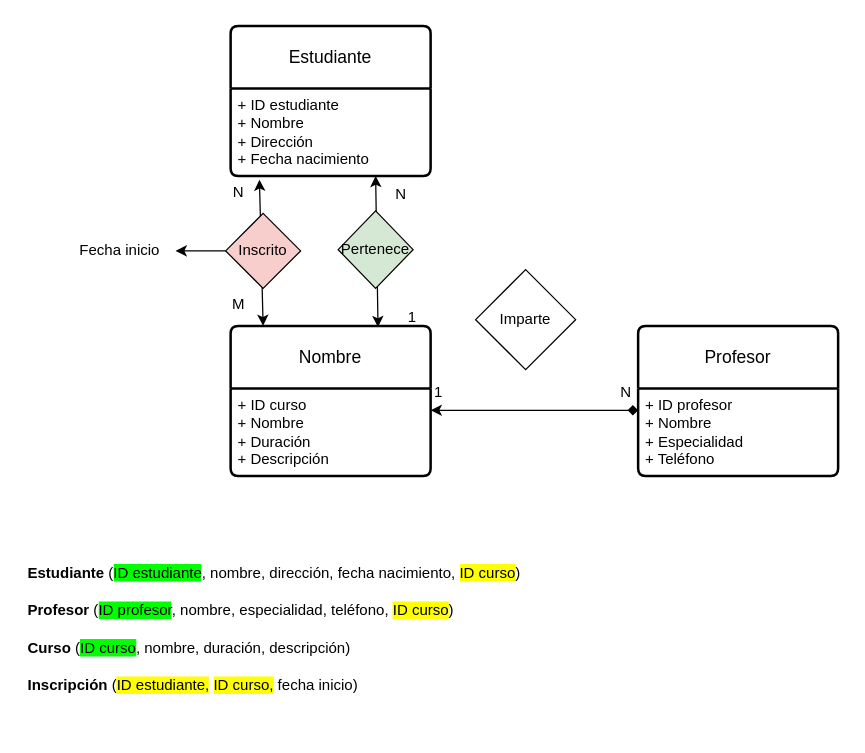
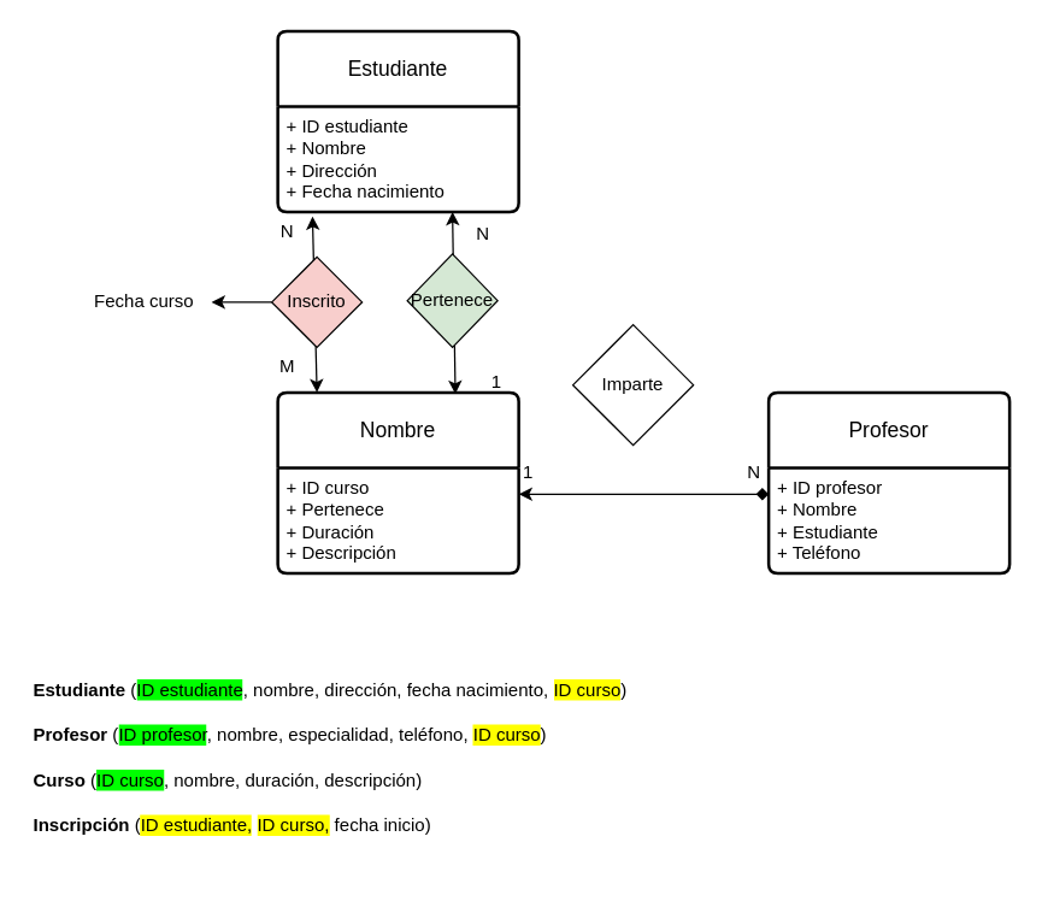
  <mxCell id="0" />
  <mxCell id="1" parent="0" />
  <mxCell id="2" value="Estudiante" style="swimlane;childLayout=stackLayout;horizontal=1;startSize=50;horizontalStack=0;rounded=1;fontSize=14;fontStyle=0;strokeWidth=2;resizeParent=0;resizeLast=1;shadow=0;dashed=0;align=center;arcSize=4;whiteSpace=wrap;html=1;" vertex="1" parent="1"><mxGeometry x="184" y="20" width="160" height="120" as="geometry" /></mxCell>
  <mxCell id="3" value="+ ID estudiante&lt;br&gt;+ Nombre&lt;br&gt;+ Dirección&lt;div&gt;+ Fecha nacimiento&lt;/div&gt;" style="align=left;strokeColor=none;fillColor=none;spacingLeft=4;fontSize=12;verticalAlign=top;resizable=0;rotatable=0;part=1;html=1;" vertex="1" parent="2"><mxGeometry y="50" width="160" height="70" as="geometry" /></mxCell>
  <mxCell id="4" value="Profesor" style="swimlane;childLayout=stackLayout;horizontal=1;startSize=50;horizontalStack=0;rounded=1;fontSize=14;fontStyle=0;strokeWidth=2;resizeParent=0;resizeLast=1;shadow=0;dashed=0;align=center;arcSize=4;whiteSpace=wrap;html=1;" vertex="1" parent="1"><mxGeometry x="510" y="260" width="160" height="120" as="geometry" /></mxCell>
- <mxCell id="5" value="+ ID profesor&lt;br&gt;+ Nombre&lt;br&gt;+ Especialidad&lt;div&gt;+ Teléfono&lt;/div&gt;" style="align=left;strokeColor=none;fillColor=none;spacingLeft=4;fontSize=12;verticalAlign=top;resizable=0;rotatable=0;part=1;html=1;" vertex="1" parent="4"><mxGeometry y="50" width="160" height="70" as="geometry" /></mxCell>
+ <mxCell id="5" value="+ ID profesor&lt;br&gt;+ Nombre&lt;br&gt;+ Estudiante&lt;div&gt;+ Teléfono&lt;/div&gt;" style="align=left;strokeColor=none;fillColor=none;spacingLeft=4;fontSize=12;verticalAlign=top;resizable=0;rotatable=0;part=1;html=1;" vertex="1" parent="4"><mxGeometry y="50" width="160" height="70" as="geometry" /></mxCell>
  <mxCell id="6" value="Nombre" style="swimlane;childLayout=stackLayout;horizontal=1;startSize=50;horizontalStack=0;rounded=1;fontSize=14;fontStyle=0;strokeWidth=2;resizeParent=0;resizeLast=1;shadow=0;dashed=0;align=center;arcSize=4;whiteSpace=wrap;html=1;" vertex="1" parent="1"><mxGeometry x="184" y="260" width="160" height="120" as="geometry"><mxRectangle x="254" y="260" width="80" height="50" as="alternateBounds" /></mxGeometry></mxCell>
- <mxCell id="7" value="+ ID curso&lt;br&gt;+ Nombre&lt;br&gt;+ Duración&lt;div&gt;+ Descripción&lt;/div&gt;&lt;div&gt;&lt;br&gt;&lt;/div&gt;" style="align=left;strokeColor=none;fillColor=none;spacingLeft=4;fontSize=12;verticalAlign=top;resizable=0;rotatable=0;part=1;html=1;" vertex="1" parent="6"><mxGeometry y="50" width="160" height="70" as="geometry" /></mxCell>
+ <mxCell id="7" value="+ ID curso&lt;br&gt;+ Pertenece&lt;br&gt;+ Duración&lt;div&gt;+ Descripción&lt;/div&gt;&lt;div&gt;&lt;br&gt;&lt;/div&gt;" style="align=left;strokeColor=none;fillColor=none;spacingLeft=4;fontSize=12;verticalAlign=top;resizable=0;rotatable=0;part=1;html=1;" vertex="1" parent="6"><mxGeometry y="50" width="160" height="70" as="geometry" /></mxCell>
  <mxCell id="8" value="" style="endArrow=diamond;startArrow=classic;html=1;entryX=0;entryY=0.25;entryDx=0;entryDy=0;exitX=1;exitY=0.25;exitDx=0;exitDy=0;" edge="1" parent="1" source="7" target="5"><mxGeometry width="50" height="50" relative="1" as="geometry"><mxPoint x="350" y="328" as="sourcePoint" /><mxPoint x="390" y="280" as="targetPoint" /></mxGeometry></mxCell>
  <mxCell id="9" value="Imparte" style="rhombus;whiteSpace=wrap;html=1;" vertex="1" parent="1"><mxGeometry x="380" y="215" width="80" height="80" as="geometry" /></mxCell>
  <mxCell id="10" value="1" style="text;html=1;align=center;verticalAlign=middle;resizable=0;points=[];autosize=1;strokeColor=none;fillColor=none;" vertex="1" parent="1"><mxGeometry x="335" y="298" width="30" height="30" as="geometry" /></mxCell>
  <mxCell id="11" value="N" style="text;html=1;align=center;verticalAlign=middle;resizable=0;points=[];autosize=1;strokeColor=none;fillColor=none;" vertex="1" parent="1"><mxGeometry x="485" y="298" width="30" height="30" as="geometry" /></mxCell>
  <mxCell id="12" value="" style="endArrow=classic;startArrow=classic;html=1;entryX=0.463;entryY=0.986;entryDx=0;entryDy=0;entryPerimeter=0;" edge="1" parent="1"><mxGeometry width="50" height="50" relative="1" as="geometry"><mxPoint x="301.92" y="260.98" as="sourcePoint" /><mxPoint x="300" y="140" as="targetPoint" /></mxGeometry></mxCell>
  <mxCell id="13" value="Pertenece" style="rhombus;whiteSpace=wrap;html=1;fillColor=#d5e8d4;" vertex="1" parent="1"><mxGeometry x="270" y="168" width="60" height="62" as="geometry" /></mxCell>
  <mxCell id="14" value="N" style="text;html=1;align=center;verticalAlign=middle;resizable=0;points=[];autosize=1;strokeColor=none;fillColor=none;" vertex="1" parent="1"><mxGeometry x="305" y="140" width="30" height="30" as="geometry" /></mxCell>
  <mxCell id="15" value="1" style="text;html=1;align=center;verticalAlign=middle;resizable=0;points=[];autosize=1;strokeColor=none;fillColor=none;" vertex="1" parent="1"><mxGeometry x="314" y="238" width="30" height="30" as="geometry" /></mxCell>
  <mxCell id="16" value="" style="endArrow=classic;startArrow=classic;html=1;entryX=0.144;entryY=1.043;entryDx=0;entryDy=0;entryPerimeter=0;" edge="1" parent="1" target="3"><mxGeometry width="50" height="50" relative="1" as="geometry"><mxPoint x="210" y="260" as="sourcePoint" /><mxPoint x="207" y="160" as="targetPoint" /></mxGeometry></mxCell>
  <mxCell id="17" style="edgeStyle=none;html=1;exitX=0;exitY=0.5;exitDx=0;exitDy=0;" edge="1" parent="1" source="18"><mxGeometry relative="1" as="geometry"><mxPoint x="140" y="200" as="targetPoint" /></mxGeometry></mxCell>
  <mxCell id="18" value="Inscrito" style="rhombus;whiteSpace=wrap;html=1;fillColor=#f8cecc;" vertex="1" parent="1"><mxGeometry x="180" y="170" width="60" height="60" as="geometry" /></mxCell>
  <mxCell id="19" value="N" style="text;html=1;align=center;verticalAlign=middle;resizable=0;points=[];autosize=1;strokeColor=none;fillColor=none;" vertex="1" parent="1"><mxGeometry x="175" y="138" width="30" height="30" as="geometry" /></mxCell>
  <mxCell id="20" value="M" style="text;html=1;align=center;verticalAlign=middle;resizable=0;points=[];autosize=1;strokeColor=none;fillColor=none;" vertex="1" parent="1"><mxGeometry x="175" y="228" width="30" height="30" as="geometry" /></mxCell>
- <mxCell id="21" value="Fecha inicio" style="text;html=1;align=center;verticalAlign=middle;resizable=0;points=[];autosize=1;strokeColor=none;fillColor=none;" vertex="1" parent="1"><mxGeometry x="50" y="185" width="90" height="30" as="geometry" /></mxCell>
+ <mxCell id="21" value="Fecha curso" style="text;html=1;align=center;verticalAlign=middle;resizable=0;points=[];autosize=1;strokeColor=none;fillColor=none;" vertex="1" parent="1"><mxGeometry x="50" y="185" width="90" height="30" as="geometry" /></mxCell>
  <mxCell id="22" value="&lt;p class=&quot;MsoNormal&quot; style=&quot;line-height:150%&quot;&gt;&lt;b&gt;&lt;span style=&quot;color: black;&quot;&gt;Estudiante &lt;/span&gt;&lt;/b&gt;&lt;span style=&quot;color: black;&quot;&gt;(&lt;span style=&quot;background: lime;&quot;&gt;ID estudiante&lt;/span&gt;, nombre, dirección, fecha nacimiento, &lt;span style=&quot;background: yellow;&quot;&gt;ID curso&lt;/span&gt;)&lt;/span&gt;&lt;/p&gt;&lt;p class=&quot;MsoNormal&quot; style=&quot;line-height:150%&quot;&gt;&lt;b&gt;&lt;span style=&quot;color: black;&quot;&gt;Profesor&lt;/span&gt;&lt;/b&gt;&lt;span style=&quot;color: black;&quot;&gt; (&lt;span style=&quot;background: lime;&quot;&gt;ID profesor&lt;/span&gt;, nombre, especialidad, teléfono, &lt;span style=&quot;background: yellow;&quot;&gt;ID curso&lt;/span&gt;)&lt;/span&gt;&lt;/p&gt;&lt;p class=&quot;MsoNormal&quot; style=&quot;line-height:150%&quot;&gt;&lt;b&gt;&lt;span style=&quot;color: black;&quot;&gt;Curso&lt;/span&gt;&lt;/b&gt;&lt;span style=&quot;color: black;&quot;&gt; (&lt;span style=&quot;background: lime;&quot;&gt;ID curso&lt;/span&gt;, nombre, duración, descripción)&lt;/span&gt;&lt;/p&gt;&lt;p class=&quot;MsoNormal&quot; style=&quot;line-height:150%&quot;&gt;&lt;b&gt;&lt;span style=&quot;color: black;&quot;&gt;Inscripción&lt;/span&gt;&lt;/b&gt;&lt;span style=&quot;color: black;&quot;&gt; (&lt;span style=&quot;background: yellow;&quot;&gt;ID estudiante,&lt;/span&gt; &lt;span style=&quot;background: yellow;&quot;&gt;ID curso,&lt;/span&gt; fecha inicio)&lt;/span&gt;&lt;/p&gt;" style="text;whiteSpace=wrap;html=1;" vertex="1" parent="1"><mxGeometry x="20" y="430" width="430" height="150" as="geometry" /></mxCell>
